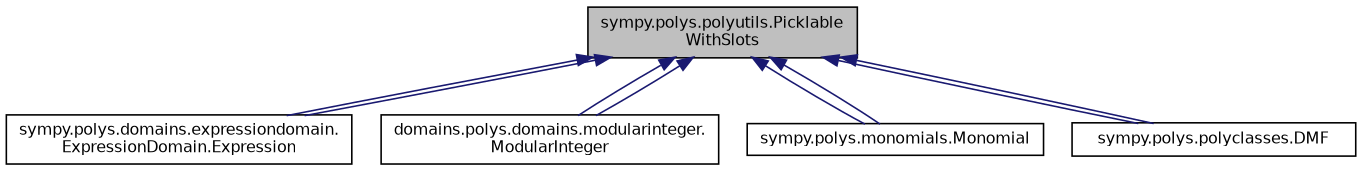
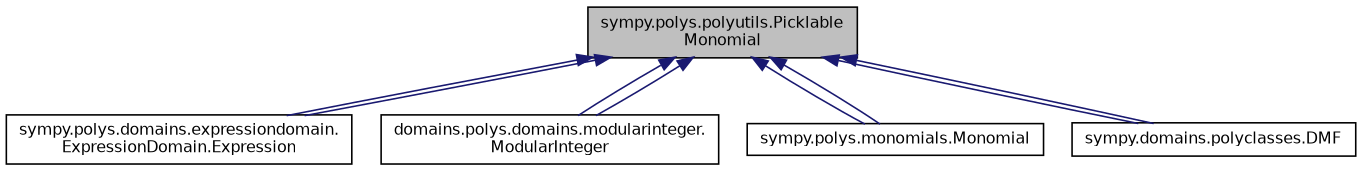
  digraph {
    rankdir=TB
    node [color=black fillcolor=white fontname=Helvetica fontsize=10 shape=record style=filled]
    edge [color=midnightblue dir=back fontname=Helvetica fontsize=10 labelfontname=Helvetica labelfontsize=10 style=solid]
-   n1 [fillcolor=grey75 fontcolor=black height=0.2 label="sympy.polys.polyutils.Picklable\lWithSlots" width=0.4]
+   n1 [fillcolor=grey75 fontcolor=black height=0.2 label="sympy.polys.polyutils.Picklable\lMonomial" width=0.4]
    n2 [height=0.2 label="sympy.polys.domains.expressiondomain.\lExpressionDomain.Expression" width=0.4]
    n3 [height=0.2 label="domains.polys.domains.modularinteger.\lModularInteger" width=0.4]
    n4 [height=0.2 label="sympy.polys.monomials.Monomial" width=0.4]
-   n5 [height=0.2 label="sympy.polys.polyclasses.DMF" width=0.4]
+   n5 [height=0.2 label="sympy.domains.polyclasses.DMF" width=0.4]
    n1 -> n2
    n1 -> n2
    n1 -> n3
    n1 -> n3
    n1 -> n4
    n1 -> n4
    n1 -> n5
    n1 -> n5
  }
